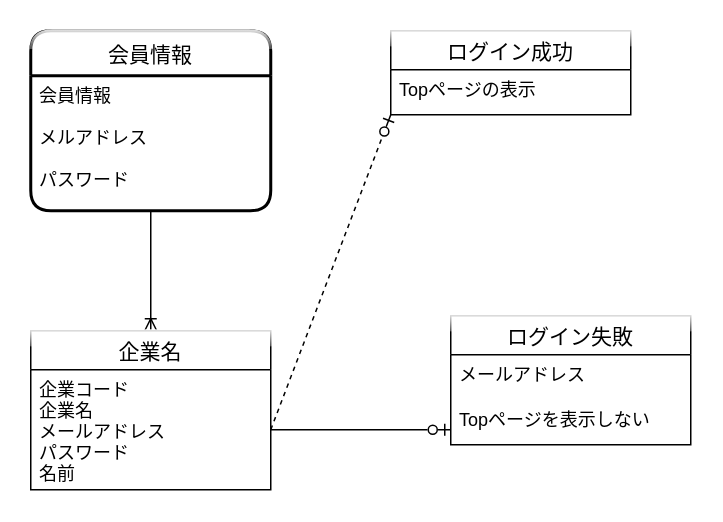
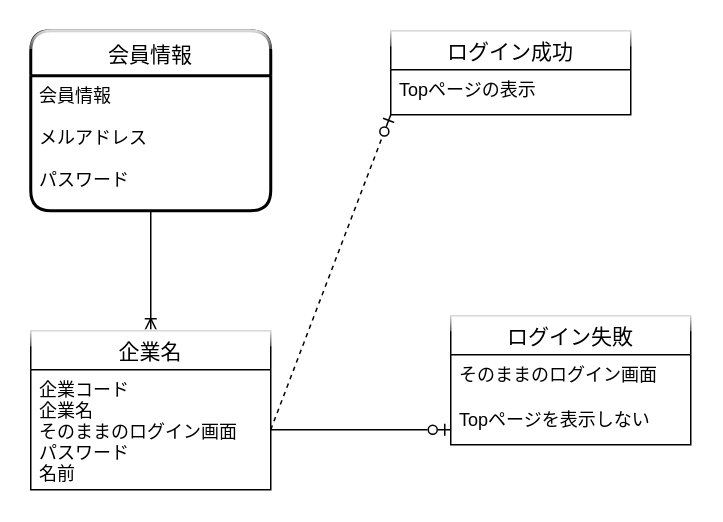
  <mxCell id="0" />
  <mxCell id="1" parent="0" />
  <mxCell id="2" value="会員情報" style="swimlane;childLayout=stackLayout;horizontal=1;startSize=30;horizontalStack=0;rounded=1;fontSize=14;fontStyle=0;strokeWidth=2;resizeParent=0;resizeLast=1;shadow=0;dashed=0;align=center;glass=1;" parent="1" vertex="1"><mxGeometry x="20" y="20" width="160" height="120" as="geometry" /></mxCell>
  <mxCell id="3" value="会員情報&#10;&#10;メルアドレス&#10;&#10;パスワード" style="align=left;strokeColor=none;fillColor=none;spacingLeft=4;fontSize=12;verticalAlign=top;resizable=0;rotatable=0;part=1;" parent="2" vertex="1"><mxGeometry y="30" width="160" height="90" as="geometry" /></mxCell>
  <mxCell id="4" style="edgeStyle=none;html=1;exitX=0.5;exitY=1;exitDx=0;exitDy=0;entryX=0.5;entryY=0;entryDx=0;entryDy=0;endArrow=ERoneToMany;endFill=0;" edge="1" parent="1" source="3"><mxGeometry relative="1" as="geometry"><mxPoint x="100" y="220" as="targetPoint" /></mxGeometry></mxCell>
  <mxCell id="5" value="企業名" style="swimlane;fontStyle=0;childLayout=stackLayout;horizontal=1;startSize=26;horizontalStack=0;resizeParent=1;resizeParentMax=0;resizeLast=0;collapsible=1;marginBottom=0;align=center;fontSize=14;glass=1;" vertex="1" parent="1"><mxGeometry x="20" y="220" width="160" height="106" as="geometry" /></mxCell>
- <mxCell id="6" value="企業コード&#10;企業名&#10;メールアドレス&#10;パスワード&#10;名前" style="text;strokeColor=none;fillColor=none;spacingLeft=4;spacingRight=4;overflow=hidden;rotatable=0;points=[[0,0.5],[1,0.5]];portConstraint=eastwest;fontSize=12;glass=1;" vertex="1" parent="5"><mxGeometry y="26" width="160" height="80" as="geometry" /></mxCell>
+ <mxCell id="6" value="企業コード&#10;企業名&#10;そのままのログイン画面&#10;パスワード&#10;名前" style="text;strokeColor=none;fillColor=none;spacingLeft=4;spacingRight=4;overflow=hidden;rotatable=0;points=[[0,0.5],[1,0.5]];portConstraint=eastwest;fontSize=12;glass=1;" vertex="1" parent="5"><mxGeometry y="26" width="160" height="80" as="geometry" /></mxCell>
  <mxCell id="7" value="ログイン成功" style="swimlane;fontStyle=0;childLayout=stackLayout;horizontal=1;startSize=26;horizontalStack=0;resizeParent=1;resizeParentMax=0;resizeLast=0;collapsible=1;marginBottom=0;align=center;fontSize=14;glass=1;" vertex="1" parent="1"><mxGeometry x="260" y="20" width="160" height="56" as="geometry" /></mxCell>
  <mxCell id="8" value="Topページの表示" style="text;strokeColor=none;fillColor=none;spacingLeft=4;spacingRight=4;overflow=hidden;rotatable=0;points=[[0,0.5],[1,0.5]];portConstraint=eastwest;fontSize=12;glass=1;" vertex="1" parent="7"><mxGeometry y="26" width="160" height="30" as="geometry" /></mxCell>
  <mxCell id="9" value="ログイン失敗" style="swimlane;fontStyle=0;childLayout=stackLayout;horizontal=1;startSize=26;horizontalStack=0;resizeParent=1;resizeParentMax=0;resizeLast=0;collapsible=1;marginBottom=0;align=center;fontSize=14;glass=1;" vertex="1" parent="1"><mxGeometry x="300" y="210" width="160" height="86" as="geometry" /></mxCell>
- <mxCell id="10" value="メールアドレス" style="text;strokeColor=none;fillColor=none;spacingLeft=4;spacingRight=4;overflow=hidden;rotatable=0;points=[[0,0.5],[1,0.5]];portConstraint=eastwest;fontSize=12;glass=1;" vertex="1" parent="9"><mxGeometry y="26" width="160" height="30" as="geometry" /></mxCell>
+ <mxCell id="10" value="そのままのログイン画面" style="text;strokeColor=none;fillColor=none;spacingLeft=4;spacingRight=4;overflow=hidden;rotatable=0;points=[[0,0.5],[1,0.5]];portConstraint=eastwest;fontSize=12;glass=1;" vertex="1" parent="9"><mxGeometry y="26" width="160" height="30" as="geometry" /></mxCell>
  <mxCell id="11" value="Topページを表示しない" style="text;strokeColor=none;fillColor=none;spacingLeft=4;spacingRight=4;overflow=hidden;rotatable=0;points=[[0,0.5],[1,0.5]];portConstraint=eastwest;fontSize=12;glass=1;" vertex="1" parent="9"><mxGeometry y="56" width="160" height="30" as="geometry" /></mxCell>
  <mxCell id="12" style="edgeStyle=none;html=1;endArrow=ERzeroToOne;endFill=0;verticalAlign=bottom;" edge="1" parent="1" source="6"><mxGeometry relative="1" as="geometry"><mxPoint x="300" y="286" as="targetPoint" /><Array as="points"><mxPoint x="270" y="286" /></Array></mxGeometry></mxCell>
  <mxCell id="13" style="edgeStyle=none;html=1;exitX=1;exitY=0.5;exitDx=0;exitDy=0;entryX=0;entryY=1;entryDx=0;entryDy=0;endArrow=ERzeroToOne;endFill=0;dashed=1;" edge="1" parent="1" source="6" target="7"><mxGeometry relative="1" as="geometry" /></mxCell>
